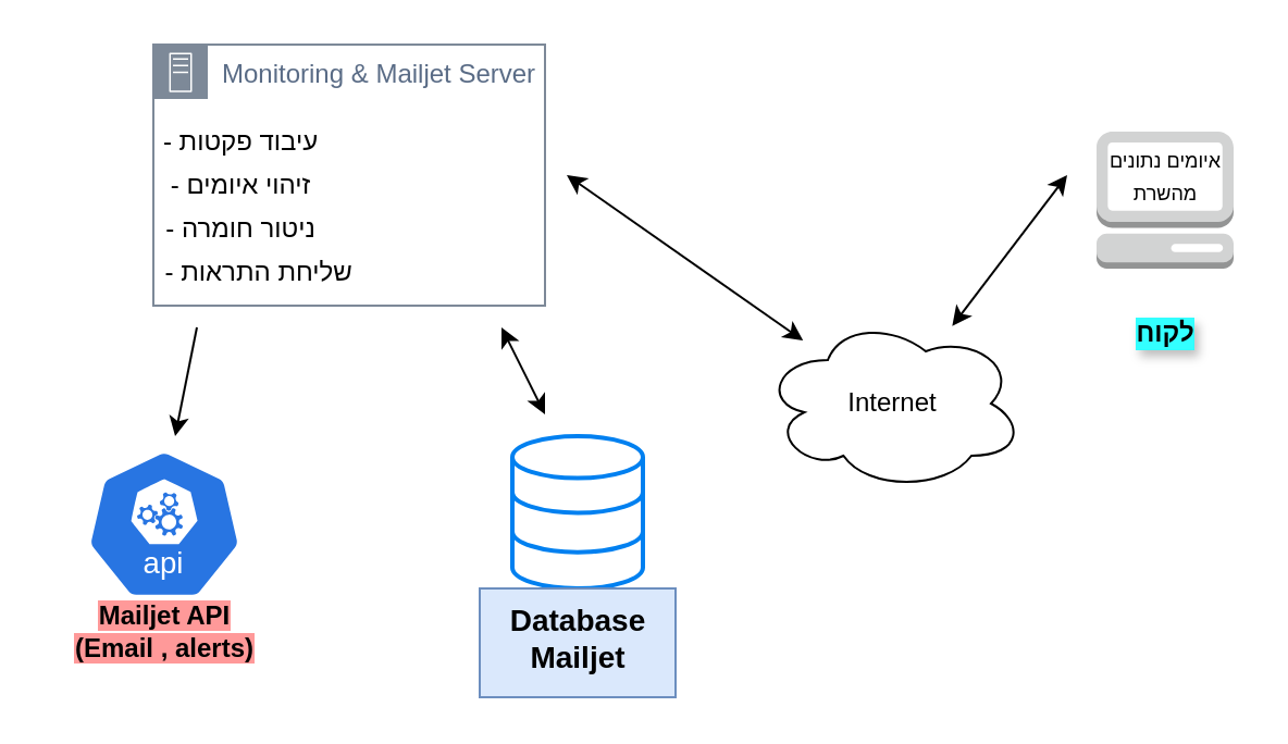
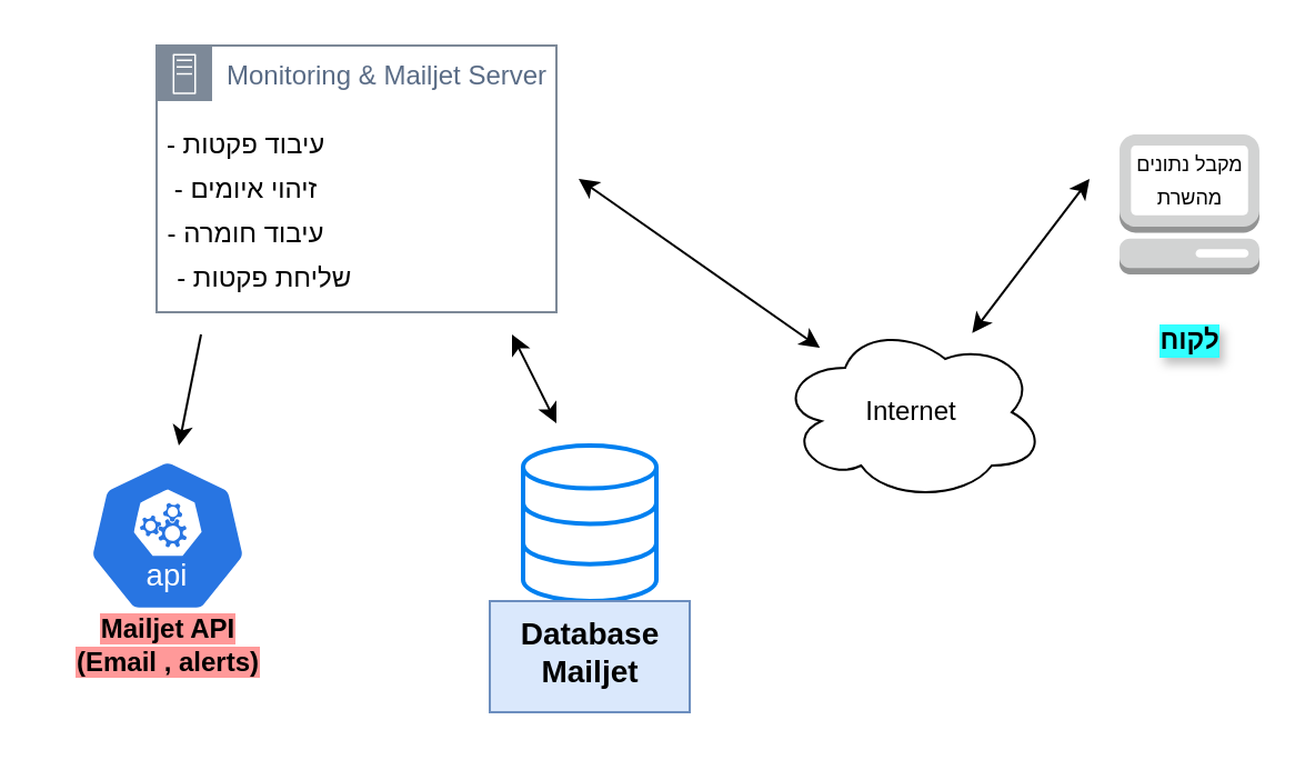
  <mxCell id="0" />
  <mxCell id="1" parent="0" />
  <mxCell id="2" value="" style="html=1;verticalLabelPosition=bottom;align=center;labelBackgroundColor=#ffffff;verticalAlign=top;strokeWidth=2;strokeColor=#0080F0;shadow=0;dashed=0;shape=mxgraph.ios7.icons.data;" vertex="1" parent="1"><mxGeometry x="235" y="200" width="60" height="70" as="geometry" /></mxCell>
  <mxCell id="3" value="&lt;b&gt;Database&lt;br&gt;Mailjet&lt;/b&gt;" style="text;html=1;align=center;verticalAlign=top;resizable=0;points=[];autosize=1;strokeColor=#6c8ebf;fillColor=#dae8fc;labelBorderColor=none;textShadow=0;labelBackgroundColor=none;fontColor=default;fontSize=14;" vertex="1" parent="1"><mxGeometry x="220" y="270" width="90" height="50" as="geometry" /></mxCell>
  <mxCell id="4" value="" style="aspect=fixed;sketch=0;html=1;dashed=0;whitespace=wrap;verticalLabelPosition=bottom;verticalAlign=top;fillColor=#2875E2;strokeColor=#ffffff;points=[[0.005,0.63,0],[0.1,0.2,0],[0.9,0.2,0],[0.5,0,0],[0.995,0.63,0],[0.72,0.99,0],[0.5,1,0],[0.28,0.99,0]];shape=mxgraph.kubernetes.icon2;kubernetesLabel=1;prIcon=api" vertex="1" parent="1"><mxGeometry x="39.06" y="206" width="71.88" height="69" as="geometry" /></mxCell>
  <mxCell id="5" value="&lt;b style=&quot;background-color: rgb(255, 153, 153);&quot;&gt;Mailjet API&lt;br&gt;(Email , alerts)&lt;/b&gt;" style="text;html=1;align=center;verticalAlign=middle;resizable=0;points=[];autosize=1;strokeColor=none;fillColor=none;" vertex="1" parent="1"><mxGeometry x="20" y="270" width="110" height="40" as="geometry" /></mxCell>
  <mxCell id="6" value="Monitoring &amp;amp; Mailjet Server" style="points=[[0,0],[0.25,0],[0.5,0],[0.75,0],[1,0],[1,0.25],[1,0.5],[1,0.75],[1,1],[0.75,1],[0.5,1],[0.25,1],[0,1],[0,0.75],[0,0.5],[0,0.25]];outlineConnect=0;gradientColor=none;html=1;whiteSpace=wrap;fontSize=12;fontStyle=0;container=1;pointerEvents=0;collapsible=0;recursiveResize=0;shape=mxgraph.aws4.group;grIcon=mxgraph.aws4.group_on_premise;strokeColor=#7D8998;fillColor=none;verticalAlign=top;align=left;spacingLeft=30;fontColor=#5A6C86;dashed=0;" vertex="1" parent="1"><mxGeometry x="70" y="20" width="180" height="120" as="geometry" /></mxCell>
  <mxCell id="7" value="- זיהוי איומים" style="text;html=1;align=center;verticalAlign=middle;resizable=0;points=[];autosize=1;strokeColor=none;fillColor=none;" vertex="1" parent="6"><mxGeometry y="50" width="80" height="30" as="geometry" /></mxCell>
  <mxCell id="8" value="- עיבוד פקטות" style="text;html=1;align=center;verticalAlign=middle;resizable=0;points=[];autosize=1;strokeColor=none;fillColor=none;" vertex="1" parent="6"><mxGeometry x="-5" y="30" width="90" height="30" as="geometry" /></mxCell>
- <mxCell id="9" value="- ניטור חומרה" style="text;html=1;align=center;verticalAlign=middle;resizable=0;points=[];autosize=1;strokeColor=none;fillColor=none;" vertex="1" parent="6"><mxGeometry x="-5" y="70" width="90" height="30" as="geometry" /></mxCell>
- <mxCell id="10" value="- שליחת התראות&amp;nbsp;" style="text;html=1;align=center;verticalAlign=middle;resizable=0;points=[];autosize=1;strokeColor=none;fillColor=none;" vertex="1" parent="6"><mxGeometry x="-5" y="90" width="110" height="30" as="geometry" /></mxCell>
+ <mxCell id="9" value="- עיבוד חומרה" style="text;html=1;align=center;verticalAlign=middle;resizable=0;points=[];autosize=1;strokeColor=none;fillColor=none;" vertex="1" parent="6"><mxGeometry x="-5" y="70" width="90" height="30" as="geometry" /></mxCell>
+ <mxCell id="10" value="- שליחת פקטות&amp;nbsp;" style="text;html=1;align=center;verticalAlign=middle;resizable=0;points=[];autosize=1;strokeColor=none;fillColor=none;" vertex="1" parent="6"><mxGeometry x="-5" y="90" width="110" height="30" as="geometry" /></mxCell>
  <mxCell id="11" value="" style="endArrow=classic;startArrow=classic;html=1;rounded=0;" edge="1" parent="1"><mxGeometry width="50" height="50" relative="1" as="geometry"><mxPoint x="250" y="190" as="sourcePoint" /><mxPoint x="230" y="150" as="targetPoint" /></mxGeometry></mxCell>
  <mxCell id="12" value="" style="endArrow=classic;html=1;rounded=0;" edge="1" parent="1"><mxGeometry width="50" height="50" relative="1" as="geometry"><mxPoint x="90" y="150" as="sourcePoint" /><mxPoint x="80" y="200" as="targetPoint" /></mxGeometry></mxCell>
  <mxCell id="13" value="Internet" style="ellipse;shape=cloud;whiteSpace=wrap;html=1;" vertex="1" parent="1"><mxGeometry x="350" y="145" width="120" height="80" as="geometry" /></mxCell>
  <mxCell id="14" value="" style="endArrow=classic;startArrow=classic;html=1;rounded=0;" edge="1" parent="1" target="13"><mxGeometry width="50" height="50" relative="1" as="geometry"><mxPoint x="260" y="80" as="sourcePoint" /><mxPoint x="330" y="30" as="targetPoint" /></mxGeometry></mxCell>
  <mxCell id="15" value="" style="outlineConnect=0;dashed=0;verticalLabelPosition=bottom;verticalAlign=top;align=center;html=1;shape=mxgraph.aws3.management_console;fillColor=#D2D3D3;gradientColor=none;" vertex="1" parent="1"><mxGeometry x="503.5" y="60" width="63" height="63" as="geometry" /></mxCell>
- <mxCell id="16" value="&lt;font style=&quot;font-size: 9px;&quot;&gt;איומים נתונים&lt;br&gt;&amp;nbsp;מהשרת&amp;nbsp;&lt;/font&gt;" style="text;html=1;align=center;verticalAlign=middle;resizable=0;points=[];autosize=1;strokeColor=none;fillColor=none;" vertex="1" parent="1"><mxGeometry x="500" y="60" width="70" height="40" as="geometry" /></mxCell>
+ <mxCell id="16" value="&lt;font style=&quot;font-size: 9px;&quot;&gt;מקבל נתונים&lt;br&gt;&amp;nbsp;מהשרת&amp;nbsp;&lt;/font&gt;" style="text;html=1;align=center;verticalAlign=middle;resizable=0;points=[];autosize=1;strokeColor=none;fillColor=none;" vertex="1" parent="1"><mxGeometry x="500" y="60" width="70" height="40" as="geometry" /></mxCell>
  <mxCell id="17" value="&lt;b&gt;&lt;font style=&quot;color: rgb(0, 0, 0);&quot;&gt;לקוח&lt;/font&gt;&lt;/b&gt;" style="text;html=1;align=center;verticalAlign=middle;resizable=0;points=[];autosize=1;strokeColor=none;fillColor=none;labelBorderColor=none;textShadow=1;labelBackgroundColor=#33FFFF;" vertex="1" parent="1"><mxGeometry x="510" y="138" width="50" height="30" as="geometry" /></mxCell>
  <mxCell id="18" value="" style="endArrow=classic;startArrow=classic;html=1;rounded=0;" edge="1" parent="1" source="13"><mxGeometry width="50" height="50" relative="1" as="geometry"><mxPoint x="460" y="60" as="sourcePoint" /><mxPoint x="490" y="80" as="targetPoint" /></mxGeometry></mxCell>
